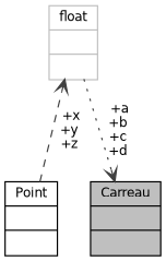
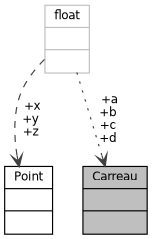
  digraph {
    node [color=black fontname=Helvetica fontsize=10 shape=record]
    edge [arrowhead=vee color=grey25 fontname=Helvetica fontsize=10 labelfontname=Helvetica labelfontsize=10]
    n1 [fillcolor=grey75 fontcolor=black height=0.2 label="{Carreau\n||}" style=filled width=0.4]
    n2 [height=0.2 label="{Point\n||}" width=0.4]
    n3 [color=grey75 height=0.2 label="{float\n||}" width=0.4]
    n3 -> n1 [label=" +a\n+b\n+c\n+d" style=dotted]
-   n2 -> n3 [label=" +x\n+y\n+z" style=dashed]
+   n3 -> n2 [label=" +x\n+y\n+z" style=dashed]
  }
